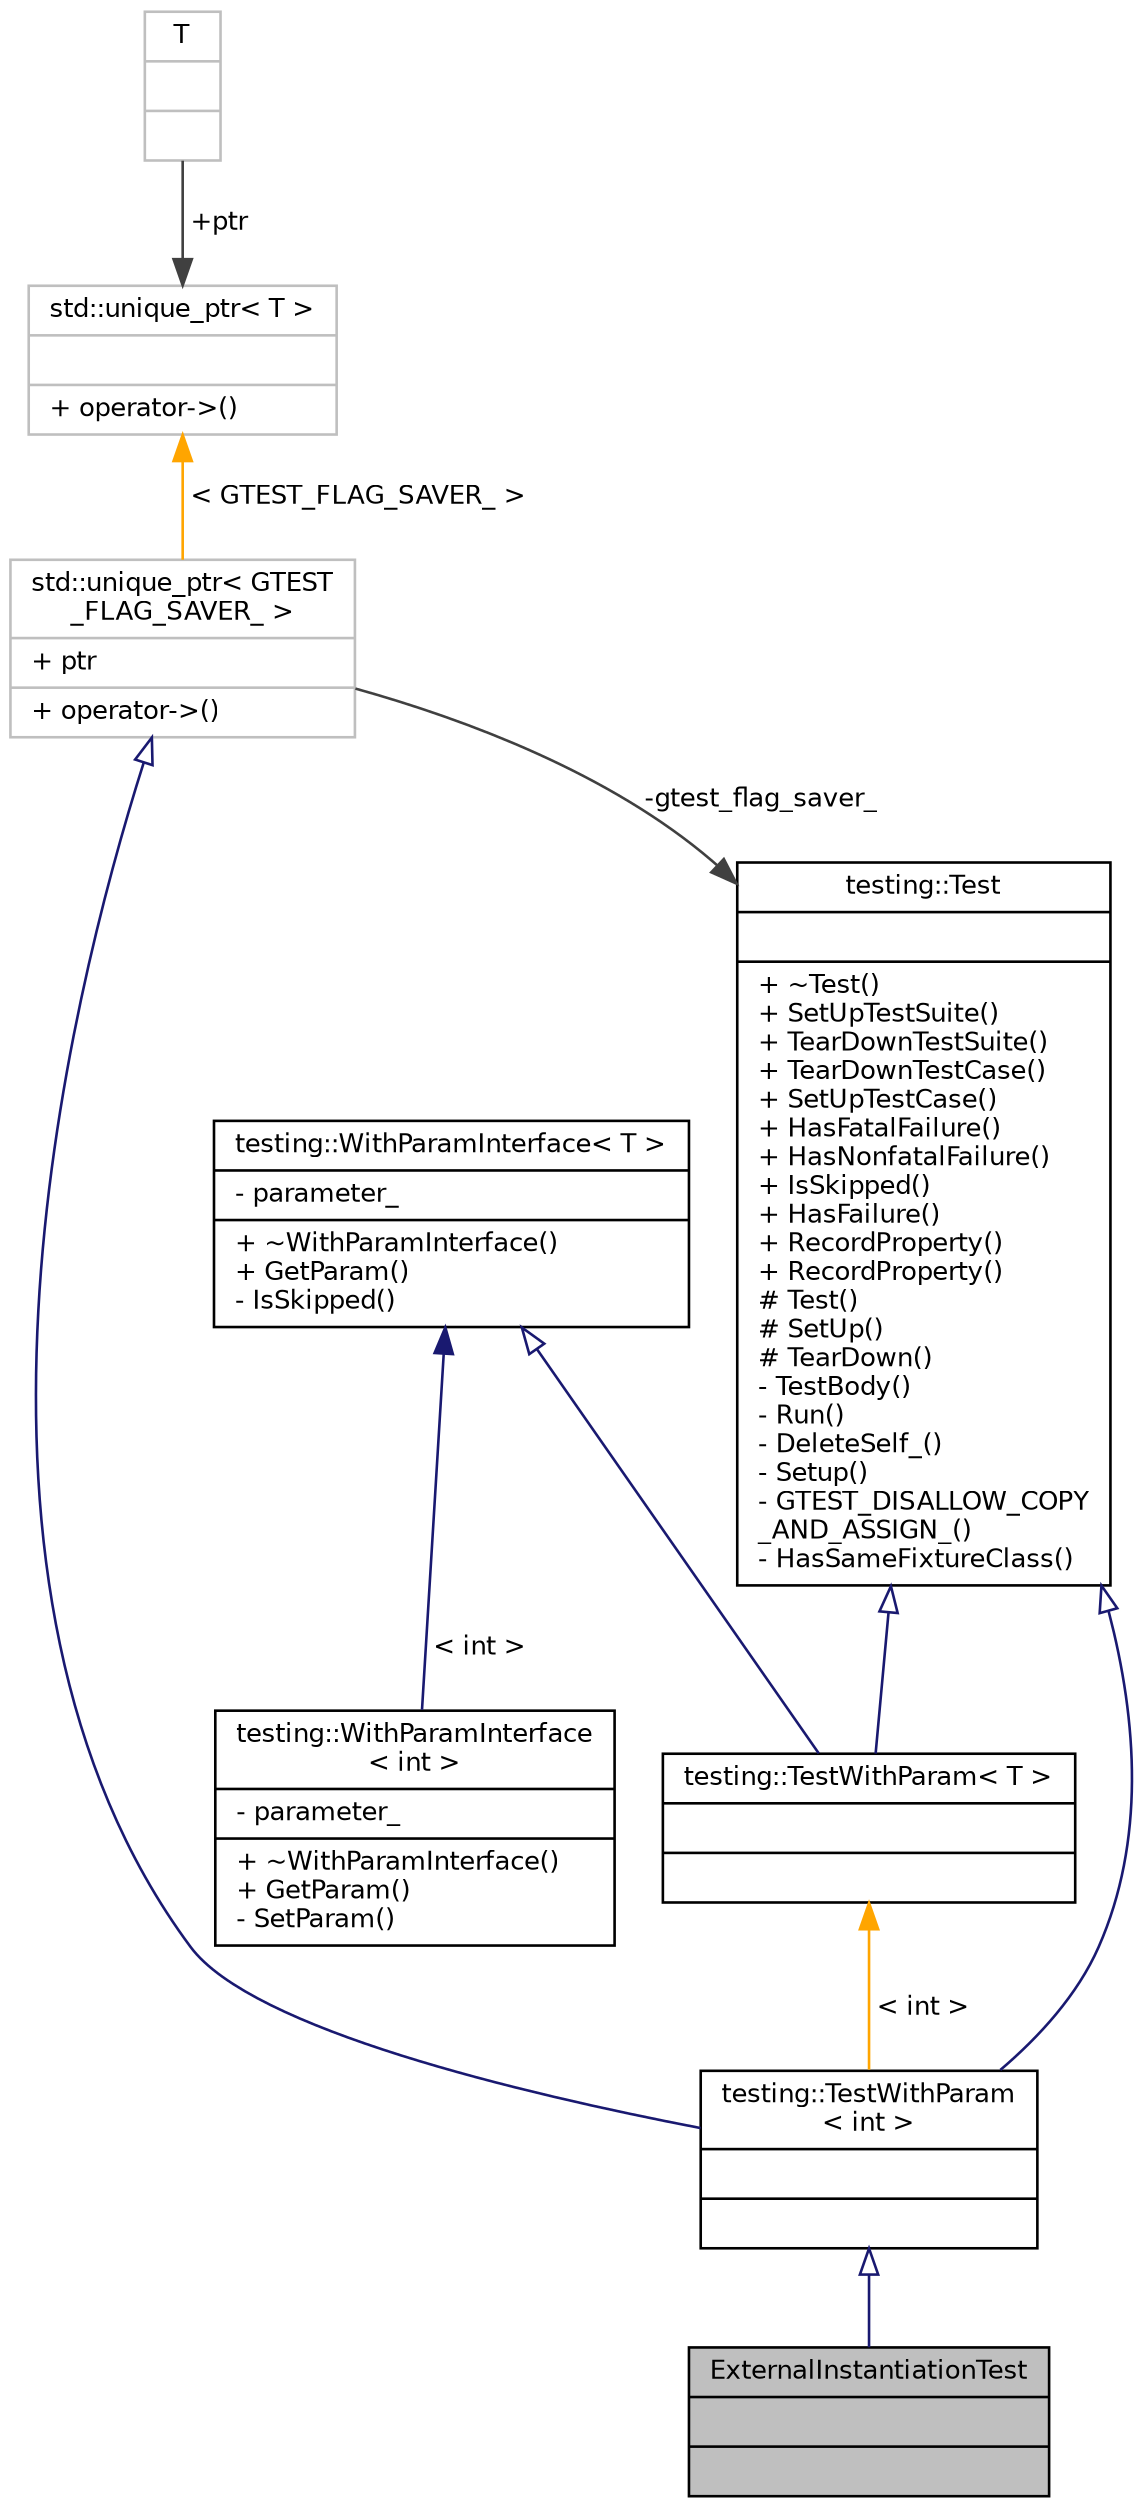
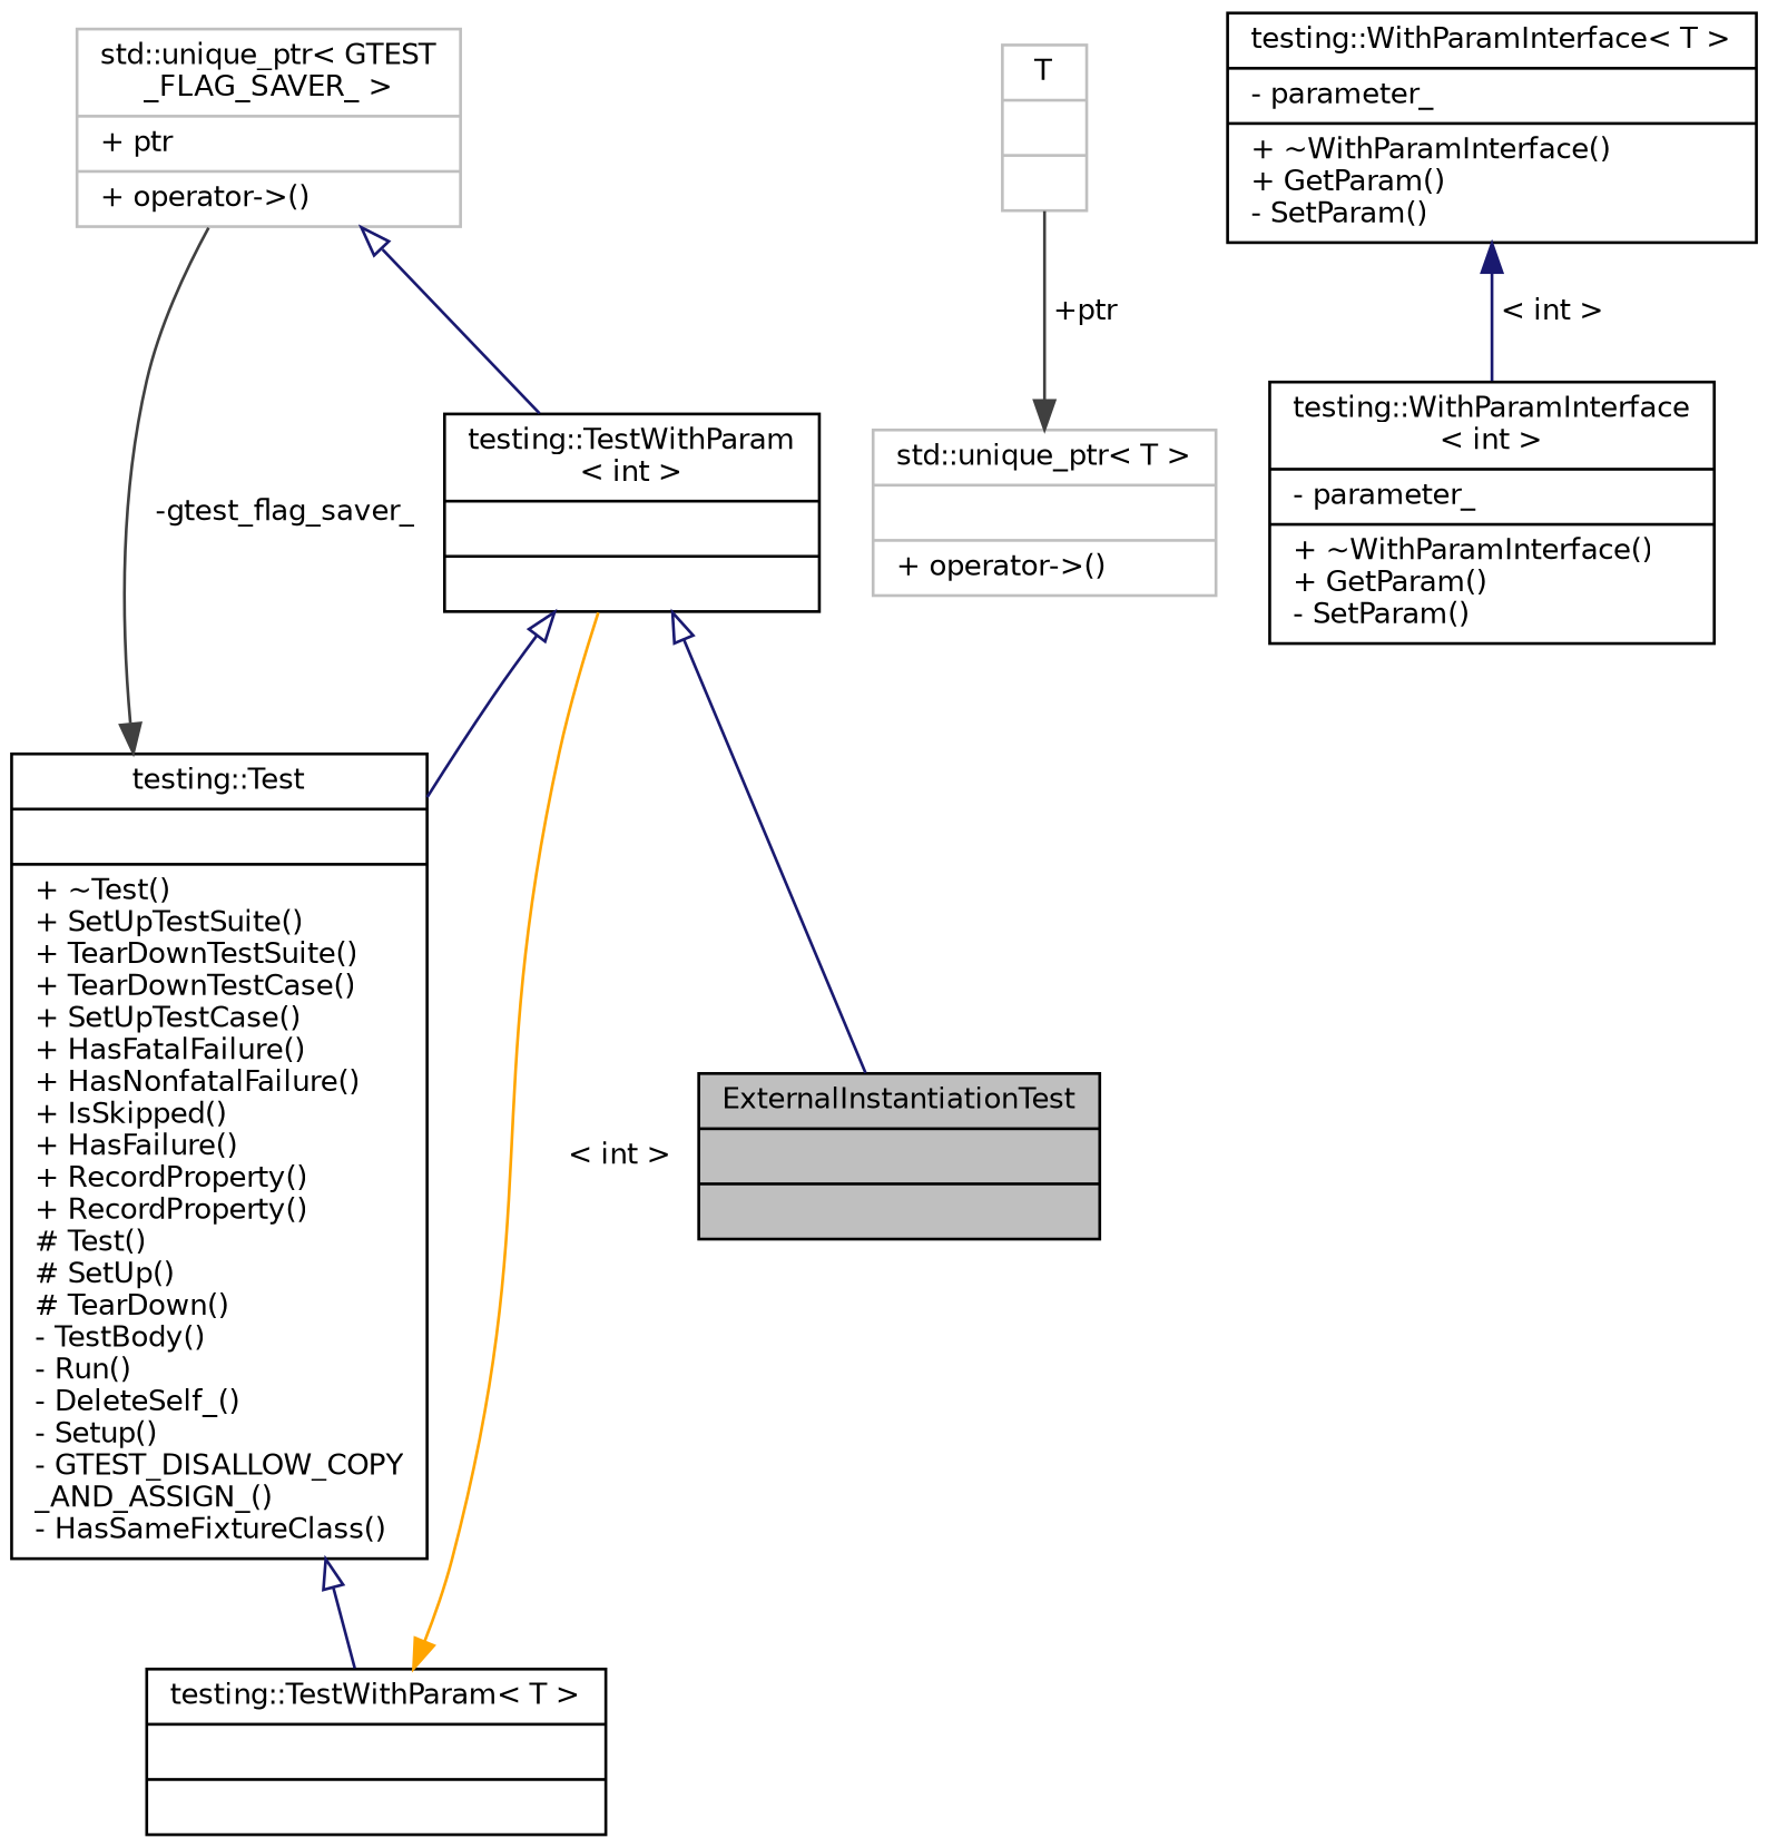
  digraph {
    node [color=black fillcolor=white fontname=Helvetica fontsize=10 shape=record style=filled]
    edge [color=midnightblue dir=back fontname=Helvetica fontsize=10 labelfontname=Helvetica labelfontsize=10 style=solid]
    n1 [fillcolor=grey75 fontcolor=black height=0.2 label="{ExternalInstantiationTest\n||}" width=0.4]
    n2 [height=0.2 label="{testing::TestWithParam\l\< int \>\n||}" width=0.4]
    n3 [height=0.2 label="{testing::Test\n||+ ~Test()\l+ SetUpTestSuite()\l+ TearDownTestSuite()\l+ TearDownTestCase()\l+ SetUpTestCase()\l+ HasFatalFailure()\l+ HasNonfatalFailure()\l+ IsSkipped()\l+ HasFailure()\l+ RecordProperty()\l+ RecordProperty()\l# Test()\l# SetUp()\l# TearDown()\l- TestBody()\l- Run()\l- DeleteSelf_()\l- Setup()\l- GTEST_DISALLOW_COPY\l_AND_ASSIGN_()\l- HasSameFixtureClass()\l}" width=0.4]
    n4 [height=0.2 label="{testing::TestWithParam\< T \>\n||}" width=0.4]
    n5 [color=grey75 height=0.2 label="{std::unique_ptr\< GTEST\l_FLAG_SAVER_ \>\n|+ ptr\l|+ operator-\>()\l}" width=0.4]
    n6 [color=grey75 height=0.2 label="{std::unique_ptr\< T \>\n||+ operator-\>()\l}" width=0.4]
    n7 [color=grey75 height=0.2 label="{T\n||}" width=0.4]
    n8 [height=0.2 label="{testing::WithParamInterface\l\< int \>\n|- parameter_\l|+ ~WithParamInterface()\l+ GetParam()\l- SetParam()\l}" width=0.4]
-   n9 [height=0.2 label="{testing::WithParamInterface\< T \>\n|- parameter_\l|+ ~WithParamInterface()\l+ GetParam()\l- IsSkipped()\l}" width=0.4]
+   n9 [height=0.2 label="{testing::WithParamInterface\< T \>\n|- parameter_\l|+ ~WithParamInterface()\l+ GetParam()\l- SetParam()\l}" width=0.4]
    n2 -> n1 [arrowtail=onormal]
-   n3 -> n2 [arrowtail=onormal]
+   n2 -> n3 [arrowtail=onormal]
    n3 -> n4 [arrowtail=onormal]
    n4 -> n2 [color=orange label=" \< int \>"]
    n5 -> n2 [arrowtail=onormal]
    n5 -> n3 [arrowhead=normal color=grey25 label=" -gtest_flag_saver_" dir=""]
-   n6 -> n5 [color=orange label=" \< GTEST_FLAG_SAVER_ \>"]
    n7 -> n6 [arrowhead=normal color=grey25 label=" +ptr" dir=""]
-   n9 -> n4 [arrowtail=onormal]
    n9 -> n8 [label=" \< int \>"]
  }
